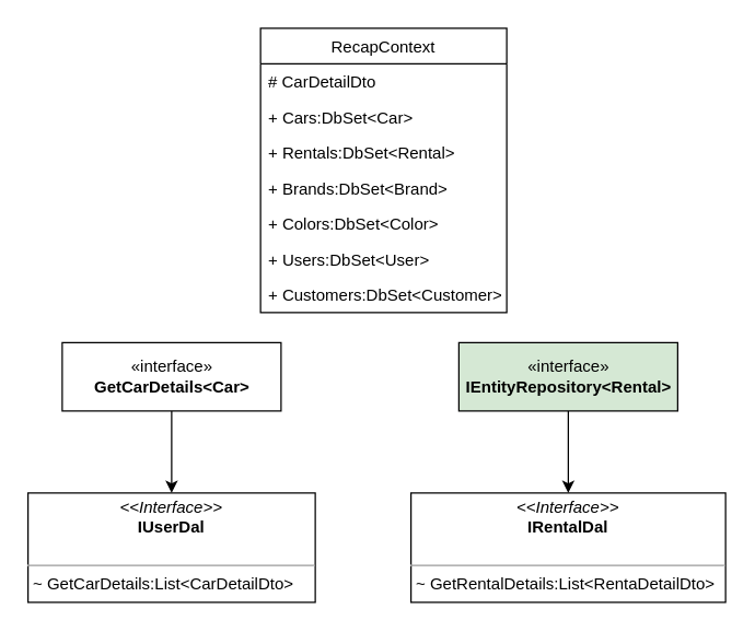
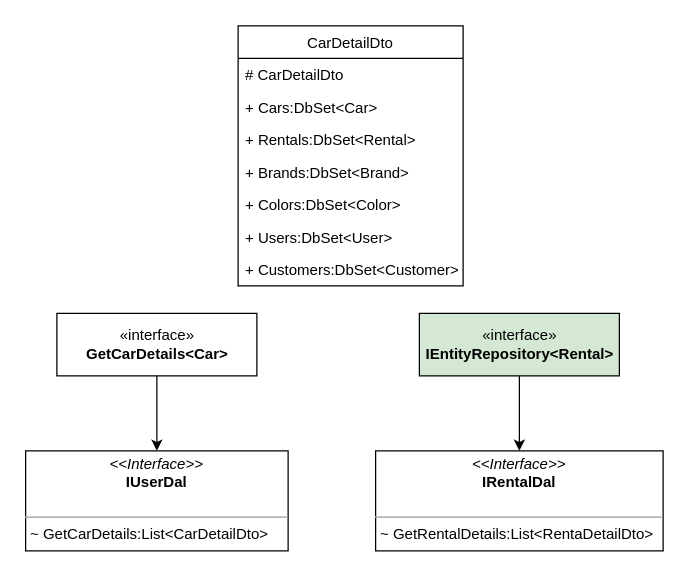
  <mxCell id="0" />
  <mxCell id="1" parent="0" />
  <mxCell id="2" value="&lt;p style=&quot;margin: 0px ; margin-top: 4px ; text-align: center&quot;&gt;&lt;i&gt;&amp;lt;&amp;lt;Interface&amp;gt;&amp;gt;&lt;/i&gt;&lt;br&gt;&lt;b&gt;IUserDal&lt;/b&gt;&lt;/p&gt;&lt;br&gt;&lt;hr size=&quot;1&quot;&gt;&lt;p style=&quot;margin: 0px ; margin-left: 4px&quot;&gt;~ GetCarDetails:List&amp;lt;CarDetailDto&amp;gt;&lt;br&gt;&lt;/p&gt;" style="verticalAlign=top;align=left;overflow=fill;fontSize=12;fontFamily=Helvetica;html=1;" vertex="1" parent="1"><mxGeometry x="20" y="360" width="210" height="80" as="geometry" /></mxCell>
  <mxCell id="3" value="&lt;p style=&quot;margin: 0px ; margin-top: 4px ; text-align: center&quot;&gt;&lt;i&gt;&amp;lt;&amp;lt;Interface&amp;gt;&amp;gt;&lt;/i&gt;&lt;br&gt;&lt;b&gt;IRentalDal&lt;/b&gt;&lt;/p&gt;&lt;br&gt;&lt;hr size=&quot;1&quot;&gt;&lt;p style=&quot;margin: 0px ; margin-left: 4px&quot;&gt;~ GetRentalDetails:List&amp;lt;RentaDetailDto&amp;gt;&lt;br&gt;&lt;/p&gt;" style="verticalAlign=top;align=left;overflow=fill;fontSize=12;fontFamily=Helvetica;html=1;" vertex="1" parent="1"><mxGeometry x="300" y="360" width="230" height="80" as="geometry" /></mxCell>
  <mxCell id="4" value="" style="edgeStyle=orthogonalEdgeStyle;rounded=0;orthogonalLoop=1;jettySize=auto;html=1;" edge="1" parent="1" source="6" target="2"><mxGeometry relative="1" as="geometry" /></mxCell>
  <mxCell id="5" value="" style="edgeStyle=orthogonalEdgeStyle;rounded=0;orthogonalLoop=1;jettySize=auto;html=1;" edge="1" source="7" target="3" parent="1"><mxGeometry relative="1" as="geometry" /></mxCell>
  <mxCell id="6" value="«interface»&lt;br&gt;&lt;b&gt;GetCarDetails&amp;lt;Car&amp;gt;&lt;/b&gt;" style="html=1;" vertex="1" parent="1"><mxGeometry x="45" y="250" width="160" height="50" as="geometry" /></mxCell>
  <mxCell id="7" value="«interface»&lt;br&gt;&lt;b&gt;IEntityRepository&amp;lt;Rental&amp;gt;&lt;/b&gt;" style="html=1;fillColor=#d5e8d4;" vertex="1" parent="1"><mxGeometry x="335" y="250" width="160" height="50" as="geometry" /></mxCell>
- <mxCell id="8" value="RecapContext" style="swimlane;fontStyle=0;childLayout=stackLayout;horizontal=1;startSize=26;fillColor=none;horizontalStack=0;resizeParent=1;resizeParentMax=0;resizeLast=0;collapsible=1;marginBottom=0;" vertex="1" parent="1"><mxGeometry x="190" y="20" width="180" height="208" as="geometry" /></mxCell>
+ <mxCell id="8" value="CarDetailDto" style="swimlane;fontStyle=0;childLayout=stackLayout;horizontal=1;startSize=26;fillColor=none;horizontalStack=0;resizeParent=1;resizeParentMax=0;resizeLast=0;collapsible=1;marginBottom=0;" vertex="1" parent="1"><mxGeometry x="190" y="20" width="180" height="208" as="geometry" /></mxCell>
  <mxCell id="9" value="# CarDetailDto" style="text;strokeColor=none;fillColor=none;align=left;verticalAlign=top;spacingLeft=4;spacingRight=4;overflow=hidden;rotatable=0;points=[[0,0.5],[1,0.5]];portConstraint=eastwest;" vertex="1" parent="8"><mxGeometry y="26" width="180" height="26" as="geometry" /></mxCell>
  <mxCell id="10" value="+ Cars:DbSet&lt;Car&gt;" style="text;strokeColor=none;fillColor=none;align=left;verticalAlign=top;spacingLeft=4;spacingRight=4;overflow=hidden;rotatable=0;points=[[0,0.5],[1,0.5]];portConstraint=eastwest;" vertex="1" parent="8"><mxGeometry y="52" width="180" height="26" as="geometry" /></mxCell>
  <mxCell id="11" value="+ Rentals:DbSet&lt;Rental&gt;" style="text;strokeColor=none;fillColor=none;align=left;verticalAlign=top;spacingLeft=4;spacingRight=4;overflow=hidden;rotatable=0;points=[[0,0.5],[1,0.5]];portConstraint=eastwest;" vertex="1" parent="8"><mxGeometry y="78" width="180" height="26" as="geometry" /></mxCell>
  <mxCell id="12" value="+ Brands:DbSet&lt;Brand&gt;" style="text;strokeColor=none;fillColor=none;align=left;verticalAlign=top;spacingLeft=4;spacingRight=4;overflow=hidden;rotatable=0;points=[[0,0.5],[1,0.5]];portConstraint=eastwest;" vertex="1" parent="8"><mxGeometry y="104" width="180" height="26" as="geometry" /></mxCell>
  <mxCell id="13" value="+ Colors:DbSet&lt;Color&gt;" style="text;strokeColor=none;fillColor=none;align=left;verticalAlign=top;spacingLeft=4;spacingRight=4;overflow=hidden;rotatable=0;points=[[0,0.5],[1,0.5]];portConstraint=eastwest;" vertex="1" parent="8"><mxGeometry y="130" width="180" height="26" as="geometry" /></mxCell>
  <mxCell id="14" value="+ Users:DbSet&lt;User&gt;" style="text;strokeColor=none;fillColor=none;align=left;verticalAlign=top;spacingLeft=4;spacingRight=4;overflow=hidden;rotatable=0;points=[[0,0.5],[1,0.5]];portConstraint=eastwest;" vertex="1" parent="8"><mxGeometry y="156" width="180" height="26" as="geometry" /></mxCell>
  <mxCell id="15" value="+ Customers:DbSet&lt;Customer&gt;" style="text;strokeColor=none;fillColor=none;align=left;verticalAlign=top;spacingLeft=4;spacingRight=4;overflow=hidden;rotatable=0;points=[[0,0.5],[1,0.5]];portConstraint=eastwest;" vertex="1" parent="8"><mxGeometry y="182" width="180" height="26" as="geometry" /></mxCell>
